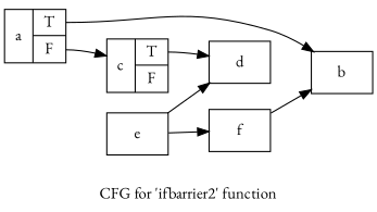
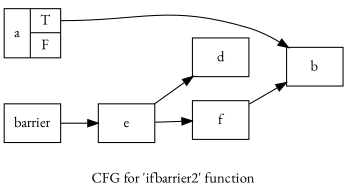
  digraph {
    fontname="EB Garamond"
    label="CFG for 'ifbarrier2' function"
    rankdir=LR
    node [fontname="EB Garamond" shape=record]
    edge [fontname="EB Garamond"]
    n1 [label="{a|{<s0>T|<s1>F}}"]
    n2 [label="{b}"]
-   n3 [label="{c|{<s0>T|<s1>F}}"]
    n4 [label="{d}"]
    n5 [label="{f}"]
+   n6 [label="{barrier}"]
    n7 [label="{e}"]
    n1 -> n2 [tailport=s0]
-   n1 -> n3 [tailport=s1]
-   n3 -> n4 [tailport=s0]
    n5 -> n2
+   n6 -> n7
    n7 -> n4
    n7 -> n5
  }
